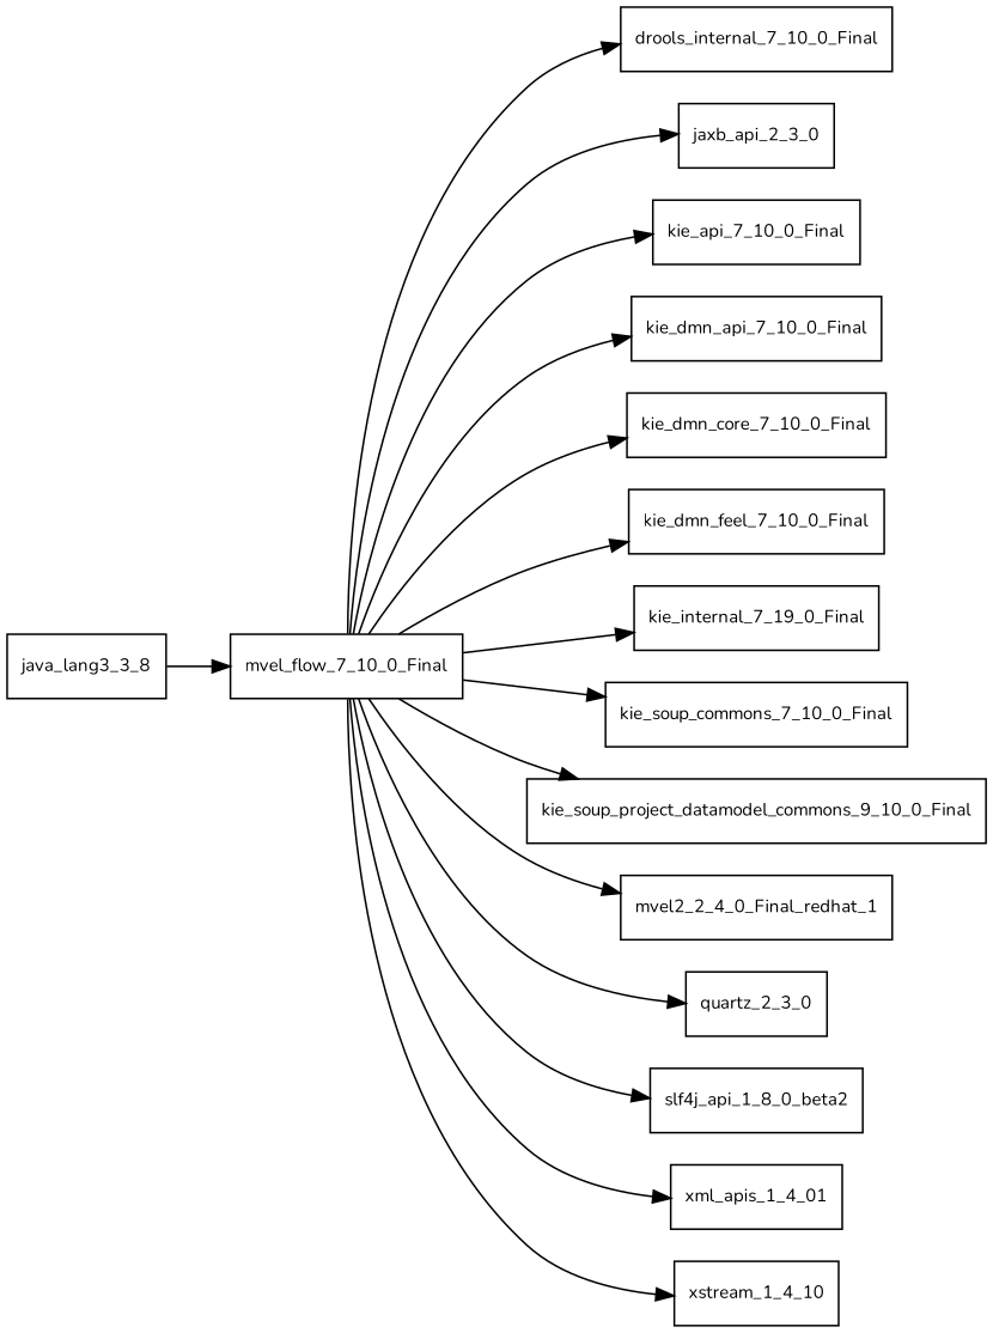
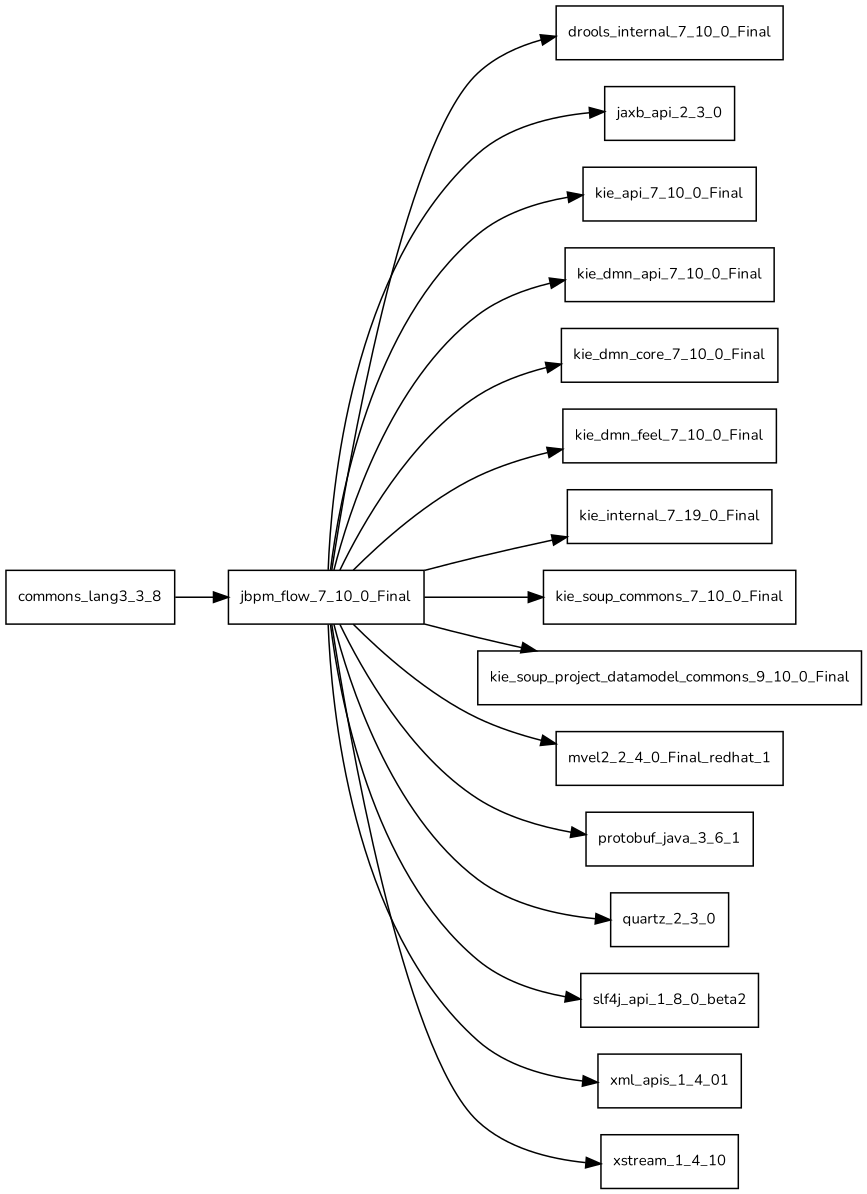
  digraph {
    fontname=Nunito
    rankdir=LR
    node [fontname=Nunito fontsize=10.0 shape=box]
    edge [fontname=Nunito]
    n1 [label=drools_internal_7_10_0_Final]
-   jbpm_flow_7_10_0_Final [label=mvel_flow_7_10_0_Final]
+   jbpm_flow_7_10_0_Final
    jaxb_api_2_3_0
    kie_api_7_10_0_Final
    kie_dmn_api_7_10_0_Final
    kie_dmn_core_7_10_0_Final
    kie_dmn_feel_7_10_0_Final
    n8 [label=kie_internal_7_19_0_Final]
    kie_soup_commons_7_10_0_Final
    n10 [label=kie_soup_project_datamodel_commons_9_10_0_Final]
    mvel2_2_4_0_Final_redhat_1
+   protobuf_java_3_6_1
    quartz_2_3_0
    slf4j_api_1_8_0_beta2
    xml_apis_1_4_01
    xstream_1_4_10
-   commons_lang3_3_8 [label=java_lang3_3_8]
+   commons_lang3_3_8
    jbpm_flow_7_10_0_Final -> n1
    jbpm_flow_7_10_0_Final -> jaxb_api_2_3_0
    jbpm_flow_7_10_0_Final -> kie_api_7_10_0_Final
    jbpm_flow_7_10_0_Final -> kie_dmn_api_7_10_0_Final
    jbpm_flow_7_10_0_Final -> kie_dmn_core_7_10_0_Final
    jbpm_flow_7_10_0_Final -> kie_dmn_feel_7_10_0_Final
    jbpm_flow_7_10_0_Final -> n8
    jbpm_flow_7_10_0_Final -> kie_soup_commons_7_10_0_Final
    jbpm_flow_7_10_0_Final -> n10
    jbpm_flow_7_10_0_Final -> mvel2_2_4_0_Final_redhat_1
+   jbpm_flow_7_10_0_Final -> protobuf_java_3_6_1
    jbpm_flow_7_10_0_Final -> quartz_2_3_0
    jbpm_flow_7_10_0_Final -> slf4j_api_1_8_0_beta2
    jbpm_flow_7_10_0_Final -> xml_apis_1_4_01
    jbpm_flow_7_10_0_Final -> xstream_1_4_10
    commons_lang3_3_8 -> jbpm_flow_7_10_0_Final
  }
